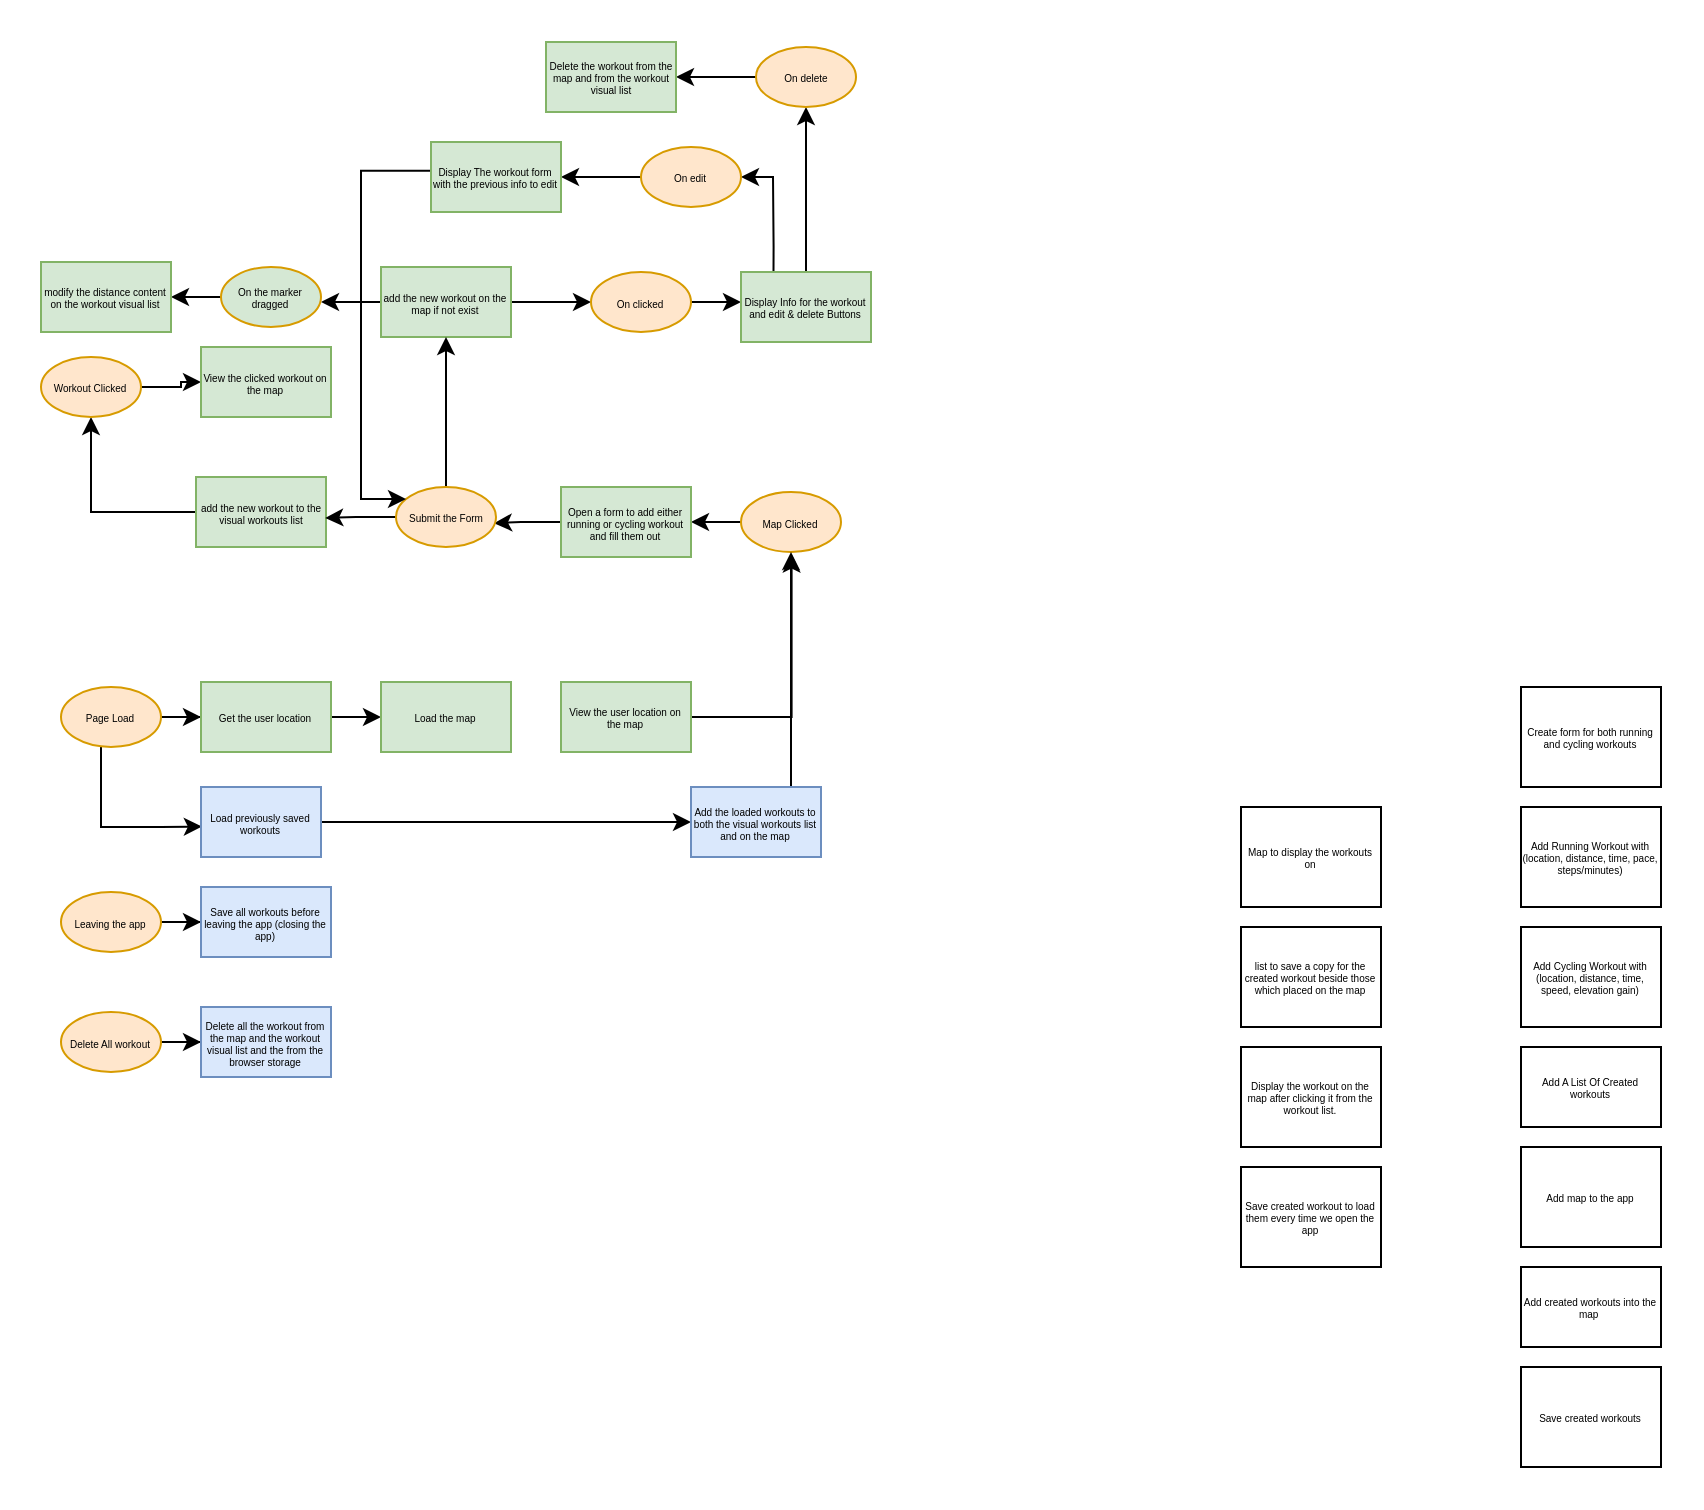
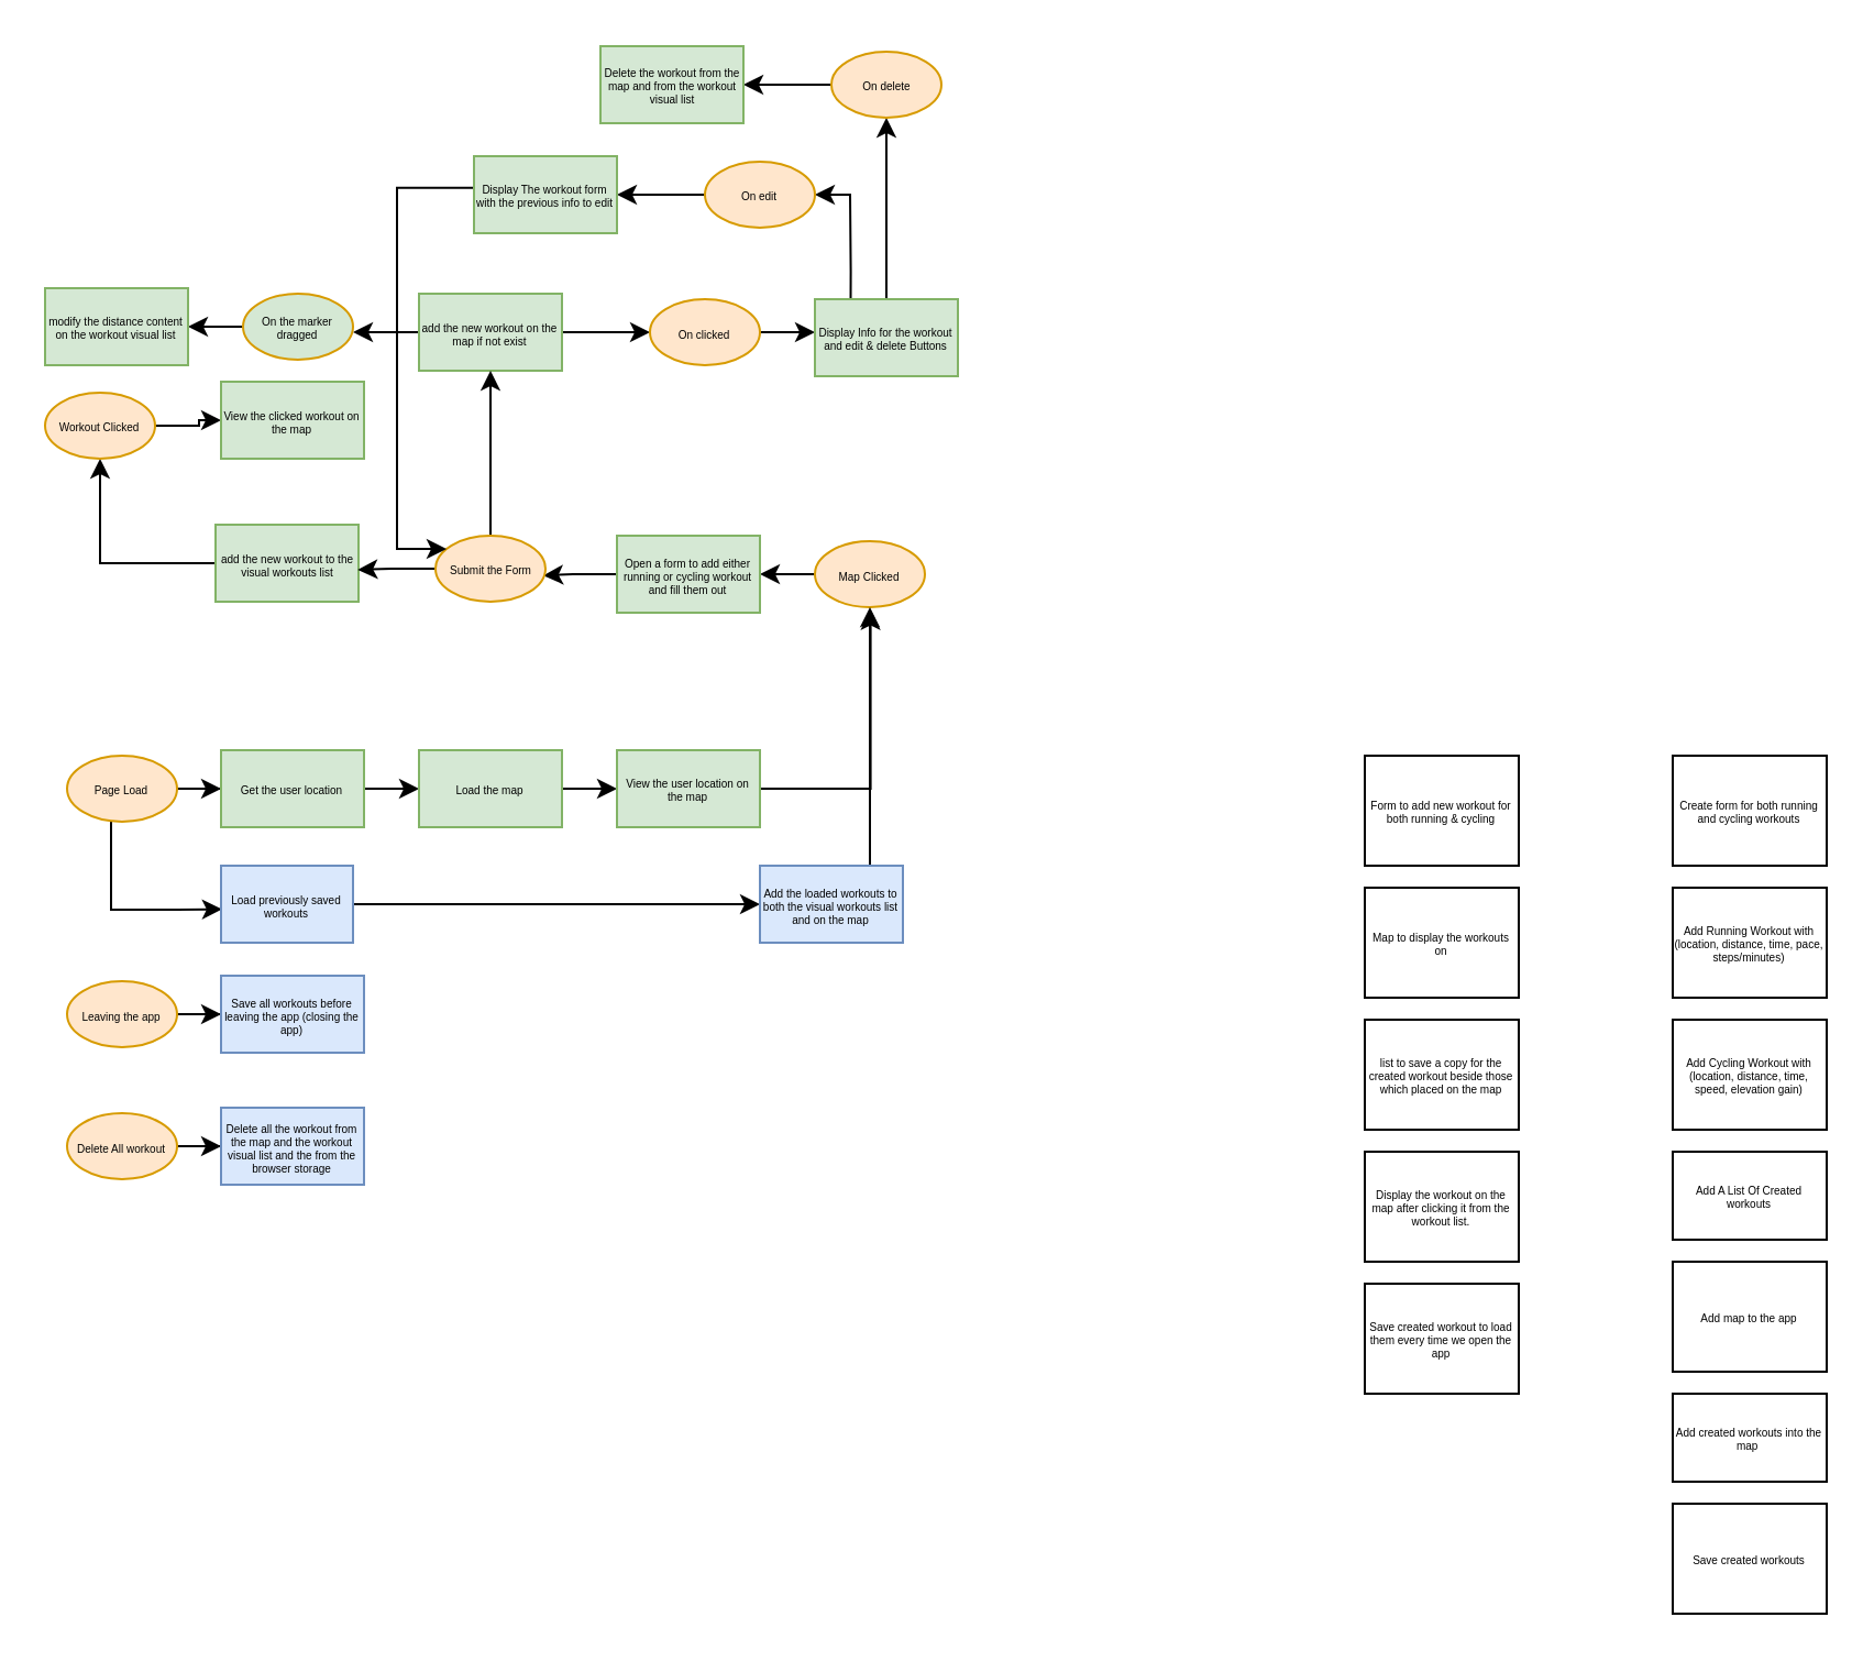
  <mxCell id="0" />
  <mxCell id="1" parent="0" />
  <mxCell id="2" value="Add Running Workout with (location, distance, time, pace, steps/minutes)" style="rounded=0;whiteSpace=wrap;html=1;fontSize=5;" parent="1" vertex="1"><mxGeometry x="760" y="403" width="70" height="50" as="geometry" /></mxCell>
  <mxCell id="3" value="Add Cycling Workout with (location, distance, time, speed, elevation gain)" style="rounded=0;whiteSpace=wrap;html=1;fontSize=5;" parent="1" vertex="1"><mxGeometry x="760" y="463" width="70" height="50" as="geometry" /></mxCell>
  <mxCell id="4" value="Add A List Of Created workouts" style="rounded=0;whiteSpace=wrap;html=1;fontSize=5;" parent="1" vertex="1"><mxGeometry x="760" y="523" width="70" height="40" as="geometry" /></mxCell>
  <mxCell id="5" value="Add created workouts into the map&amp;nbsp;" style="rounded=0;whiteSpace=wrap;html=1;fontSize=5;" parent="1" vertex="1"><mxGeometry x="760" y="633" width="70" height="40" as="geometry" /></mxCell>
  <mxCell id="6" value="Save created workouts" style="rounded=0;whiteSpace=wrap;html=1;fontSize=5;" parent="1" vertex="1"><mxGeometry x="760" y="683" width="70" height="50" as="geometry" /></mxCell>
  <mxCell id="7" value="Add map to the app" style="rounded=0;whiteSpace=wrap;html=1;fontSize=5;" parent="1" vertex="1"><mxGeometry x="760" y="573" width="70" height="50" as="geometry" /></mxCell>
  <mxCell id="8" value="Create form for both running and cycling workouts" style="rounded=0;whiteSpace=wrap;html=1;fontSize=5;" parent="1" vertex="1"><mxGeometry x="760" y="343" width="70" height="50" as="geometry" /></mxCell>
  <mxCell id="9" value="Map to display the workouts on" style="rounded=0;whiteSpace=wrap;html=1;fontSize=5;" parent="1" vertex="1"><mxGeometry x="620" y="403" width="70" height="50" as="geometry" /></mxCell>
+ <mxCell id="10" value="Form to add new workout for both running &amp;amp; cycling" style="rounded=0;whiteSpace=wrap;html=1;fontSize=5;" parent="1" vertex="1"><mxGeometry x="620" y="343" width="70" height="50" as="geometry" /></mxCell>
  <mxCell id="11" value="list to save a copy for the created workout beside those which placed on the map" style="rounded=0;whiteSpace=wrap;html=1;fontSize=5;" parent="1" vertex="1"><mxGeometry x="620" y="463" width="70" height="50" as="geometry" /></mxCell>
  <mxCell id="12" value="Save created workout to load them every time we open the app" style="rounded=0;whiteSpace=wrap;html=1;fontSize=5;" parent="1" vertex="1"><mxGeometry x="620" y="583" width="70" height="50" as="geometry" /></mxCell>
  <mxCell id="13" value="Display the workout on the map after clicking it from the workout list." style="rounded=0;whiteSpace=wrap;html=1;fontSize=5;" parent="1" vertex="1"><mxGeometry x="620" y="523" width="70" height="50" as="geometry" /></mxCell>
  <mxCell id="14" value="" style="edgeStyle=orthogonalEdgeStyle;rounded=0;orthogonalLoop=1;jettySize=auto;html=1;fontSize=5;" parent="1" source="16" target="18" edge="1"><mxGeometry relative="1" as="geometry" /></mxCell>
  <mxCell id="15" style="edgeStyle=orthogonalEdgeStyle;rounded=0;orthogonalLoop=1;jettySize=auto;html=1;entryX=0.007;entryY=0.566;entryDx=0;entryDy=0;entryPerimeter=0;fontSize=5;" parent="1" source="16" target="36" edge="1"><mxGeometry relative="1" as="geometry"><Array as="points"><mxPoint x="50" y="413" /><mxPoint x="80" y="413" /></Array></mxGeometry></mxCell>
  <mxCell id="16" value="Page Load" style="ellipse;whiteSpace=wrap;html=1;fontSize=5;fillColor=#ffe6cc;strokeColor=#d79b00;" parent="1" vertex="1"><mxGeometry x="30" y="343" width="50" height="30" as="geometry" /></mxCell>
  <mxCell id="17" style="edgeStyle=orthogonalEdgeStyle;rounded=0;orthogonalLoop=1;jettySize=auto;html=1;exitX=1;exitY=0.5;exitDx=0;exitDy=0;entryX=0;entryY=0.5;entryDx=0;entryDy=0;fontSize=5;" parent="1" source="18" target="20" edge="1"><mxGeometry relative="1" as="geometry" /></mxCell>
  <mxCell id="18" value="Get the user location" style="whiteSpace=wrap;html=1;fontSize=5;fillColor=#d5e8d4;strokeColor=#82b366;" parent="1" vertex="1"><mxGeometry x="100" y="340.5" width="65" height="35" as="geometry" /></mxCell>
+ <mxCell id="19" style="edgeStyle=orthogonalEdgeStyle;rounded=0;orthogonalLoop=1;jettySize=auto;html=1;exitX=1;exitY=0.5;exitDx=0;exitDy=0;fontSize=5;" parent="1" source="20" target="22" edge="1"><mxGeometry relative="1" as="geometry" /></mxCell>
  <mxCell id="20" value="Load the map" style="whiteSpace=wrap;html=1;fontSize=5;fillColor=#d5e8d4;strokeColor=#82b366;" parent="1" vertex="1"><mxGeometry x="190" y="340.5" width="65" height="35" as="geometry" /></mxCell>
  <mxCell id="21" style="edgeStyle=orthogonalEdgeStyle;rounded=0;orthogonalLoop=1;jettySize=auto;html=1;entryX=0.506;entryY=1.043;entryDx=0;entryDy=0;entryPerimeter=0;fontSize=5;" parent="1" source="22" target="24" edge="1"><mxGeometry relative="1" as="geometry" /></mxCell>
  <mxCell id="22" value="View the user location on the map" style="whiteSpace=wrap;html=1;fontSize=5;fillColor=#d5e8d4;strokeColor=#82b366;" parent="1" vertex="1"><mxGeometry x="280" y="340.5" width="65" height="35" as="geometry" /></mxCell>
  <mxCell id="23" style="edgeStyle=orthogonalEdgeStyle;rounded=0;orthogonalLoop=1;jettySize=auto;html=1;fontSize=5;" parent="1" source="24" target="26" edge="1"><mxGeometry relative="1" as="geometry" /></mxCell>
  <mxCell id="24" value="Map Clicked" style="ellipse;whiteSpace=wrap;html=1;fontSize=5;fillColor=#ffe6cc;strokeColor=#d79b00;" parent="1" vertex="1"><mxGeometry x="370" y="245.5" width="50" height="30" as="geometry" /></mxCell>
  <mxCell id="25" style="edgeStyle=orthogonalEdgeStyle;rounded=0;orthogonalLoop=1;jettySize=auto;html=1;entryX=0.98;entryY=0.605;entryDx=0;entryDy=0;entryPerimeter=0;fontSize=5;" parent="1" source="26" target="44" edge="1"><mxGeometry relative="1" as="geometry" /></mxCell>
  <mxCell id="26" value="Open a form to add either running or cycling workout and fill them out" style="whiteSpace=wrap;html=1;fontSize=5;fillColor=#d5e8d4;strokeColor=#82b366;" parent="1" vertex="1"><mxGeometry x="280" y="243" width="65" height="35" as="geometry" /></mxCell>
  <mxCell id="27" style="edgeStyle=orthogonalEdgeStyle;rounded=0;orthogonalLoop=1;jettySize=auto;html=1;exitX=1;exitY=0.5;exitDx=0;exitDy=0;" parent="1" source="29" target="46" edge="1"><mxGeometry relative="1" as="geometry" /></mxCell>
  <mxCell id="28" style="edgeStyle=orthogonalEdgeStyle;rounded=0;orthogonalLoop=1;jettySize=auto;html=1;entryX=1;entryY=0.583;entryDx=0;entryDy=0;entryPerimeter=0;" parent="1" source="29" target="58" edge="1"><mxGeometry relative="1" as="geometry" /></mxCell>
  <mxCell id="29" value="add the new workout on the map if not exist" style="whiteSpace=wrap;html=1;fontSize=5;fillColor=#d5e8d4;strokeColor=#82b366;" parent="1" vertex="1"><mxGeometry x="190" y="133" width="65" height="35" as="geometry" /></mxCell>
  <mxCell id="30" style="edgeStyle=orthogonalEdgeStyle;rounded=0;orthogonalLoop=1;jettySize=auto;html=1;entryX=0.5;entryY=1;entryDx=0;entryDy=0;fontSize=5;" parent="1" source="31" target="40" edge="1"><mxGeometry relative="1" as="geometry" /></mxCell>
  <mxCell id="31" value="add the new workout to the visual workouts list" style="whiteSpace=wrap;html=1;fontSize=5;fillColor=#d5e8d4;strokeColor=#82b366;" parent="1" vertex="1"><mxGeometry x="97.5" y="238" width="65" height="35" as="geometry" /></mxCell>
  <mxCell id="32" value="" style="edgeStyle=orthogonalEdgeStyle;rounded=0;orthogonalLoop=1;jettySize=auto;html=1;fontSize=5;" parent="1" source="33" target="34" edge="1"><mxGeometry relative="1" as="geometry" /></mxCell>
  <mxCell id="33" value="Leaving the app" style="ellipse;whiteSpace=wrap;html=1;fontSize=5;fillColor=#ffe6cc;strokeColor=#d79b00;" parent="1" vertex="1"><mxGeometry x="30" y="445.5" width="50" height="30" as="geometry" /></mxCell>
  <mxCell id="34" value="Save all workouts before leaving the app (closing the app)" style="whiteSpace=wrap;html=1;fontSize=5;fillColor=#dae8fc;strokeColor=#6c8ebf;" parent="1" vertex="1"><mxGeometry x="100" y="443" width="65" height="35" as="geometry" /></mxCell>
  <mxCell id="35" style="edgeStyle=orthogonalEdgeStyle;rounded=0;orthogonalLoop=1;jettySize=auto;html=1;entryX=0;entryY=0.5;entryDx=0;entryDy=0;fontSize=5;" parent="1" source="36" target="38" edge="1"><mxGeometry relative="1" as="geometry" /></mxCell>
  <mxCell id="36" value="Load previously saved workouts" style="whiteSpace=wrap;html=1;fontSize=5;fillColor=#dae8fc;strokeColor=#6c8ebf;" parent="1" vertex="1"><mxGeometry x="100" y="393" width="60" height="35" as="geometry" /></mxCell>
  <mxCell id="37" style="edgeStyle=orthogonalEdgeStyle;rounded=0;orthogonalLoop=1;jettySize=auto;html=1;entryX=0.5;entryY=1;entryDx=0;entryDy=0;fontSize=5;" parent="1" source="38" target="24" edge="1"><mxGeometry relative="1" as="geometry"><Array as="points"><mxPoint x="395" y="333" /><mxPoint x="395" y="333" /></Array></mxGeometry></mxCell>
  <mxCell id="38" value="Add the loaded workouts to both the visual workouts list and on the map" style="whiteSpace=wrap;html=1;fontSize=5;fillColor=#dae8fc;strokeColor=#6c8ebf;" parent="1" vertex="1"><mxGeometry x="345" y="393" width="65" height="35" as="geometry" /></mxCell>
  <mxCell id="39" style="edgeStyle=orthogonalEdgeStyle;rounded=0;orthogonalLoop=1;jettySize=auto;html=1;entryX=0;entryY=0.5;entryDx=0;entryDy=0;fontSize=5;" parent="1" source="40" target="41" edge="1"><mxGeometry relative="1" as="geometry" /></mxCell>
  <mxCell id="40" value="Workout Clicked" style="ellipse;whiteSpace=wrap;html=1;fontSize=5;fillColor=#ffe6cc;strokeColor=#d79b00;" parent="1" vertex="1"><mxGeometry x="20" y="178" width="50" height="30" as="geometry" /></mxCell>
  <mxCell id="41" value="View the clicked workout on the map" style="whiteSpace=wrap;html=1;fontSize=5;fillColor=#d5e8d4;strokeColor=#82b366;" parent="1" vertex="1"><mxGeometry x="100" y="173" width="65" height="35" as="geometry" /></mxCell>
  <mxCell id="42" style="edgeStyle=orthogonalEdgeStyle;rounded=0;orthogonalLoop=1;jettySize=auto;html=1;entryX=0.5;entryY=1;entryDx=0;entryDy=0;" parent="1" source="44" target="29" edge="1"><mxGeometry relative="1" as="geometry" /></mxCell>
  <mxCell id="43" style="edgeStyle=orthogonalEdgeStyle;rounded=0;orthogonalLoop=1;jettySize=auto;html=1;entryX=0.994;entryY=0.585;entryDx=0;entryDy=0;entryPerimeter=0;" parent="1" source="44" target="31" edge="1"><mxGeometry relative="1" as="geometry" /></mxCell>
  <mxCell id="44" value="Submit the Form" style="ellipse;whiteSpace=wrap;html=1;fontSize=5;fillColor=#ffe6cc;strokeColor=#d79b00;" parent="1" vertex="1"><mxGeometry x="197.5" y="243" width="50" height="30" as="geometry" /></mxCell>
  <mxCell id="45" style="edgeStyle=orthogonalEdgeStyle;rounded=0;orthogonalLoop=1;jettySize=auto;html=1;exitX=1;exitY=0.5;exitDx=0;exitDy=0;entryX=0;entryY=0.433;entryDx=0;entryDy=0;entryPerimeter=0;" parent="1" source="46" target="49" edge="1"><mxGeometry relative="1" as="geometry" /></mxCell>
  <mxCell id="46" value="On clicked" style="ellipse;whiteSpace=wrap;html=1;fontSize=5;fillColor=#ffe6cc;strokeColor=#d79b00;" parent="1" vertex="1"><mxGeometry x="295" y="135.5" width="50" height="30" as="geometry" /></mxCell>
  <mxCell id="47" style="edgeStyle=orthogonalEdgeStyle;rounded=0;orthogonalLoop=1;jettySize=auto;html=1;exitX=0.5;exitY=0;exitDx=0;exitDy=0;entryX=0.5;entryY=1;entryDx=0;entryDy=0;" parent="1" source="49" target="53" edge="1"><mxGeometry relative="1" as="geometry" /></mxCell>
  <mxCell id="48" style="edgeStyle=orthogonalEdgeStyle;rounded=0;orthogonalLoop=1;jettySize=auto;html=1;exitX=0.25;exitY=0;exitDx=0;exitDy=0;entryX=1;entryY=0.5;entryDx=0;entryDy=0;" parent="1" source="49" target="51" edge="1"><mxGeometry relative="1" as="geometry"><Array as="points"><mxPoint x="386" y="123" /><mxPoint x="386" y="88" /></Array></mxGeometry></mxCell>
  <mxCell id="49" value="Display Info for the workout and edit &amp;amp; delete Buttons" style="whiteSpace=wrap;html=1;fontSize=5;fillColor=#d5e8d4;strokeColor=#82b366;" parent="1" vertex="1"><mxGeometry x="370" y="135.5" width="65" height="35" as="geometry" /></mxCell>
  <mxCell id="50" style="edgeStyle=orthogonalEdgeStyle;rounded=0;orthogonalLoop=1;jettySize=auto;html=1;entryX=1;entryY=0.5;entryDx=0;entryDy=0;" parent="1" source="51" target="55" edge="1"><mxGeometry relative="1" as="geometry" /></mxCell>
  <mxCell id="51" value="On edit" style="ellipse;whiteSpace=wrap;html=1;fontSize=5;fillColor=#ffe6cc;strokeColor=#d79b00;" parent="1" vertex="1"><mxGeometry x="320" y="73" width="50" height="30" as="geometry" /></mxCell>
  <mxCell id="52" style="edgeStyle=orthogonalEdgeStyle;rounded=0;orthogonalLoop=1;jettySize=auto;html=1;" parent="1" source="53" target="56" edge="1"><mxGeometry relative="1" as="geometry" /></mxCell>
  <mxCell id="53" value="On delete" style="ellipse;whiteSpace=wrap;html=1;fontSize=5;fillColor=#ffe6cc;strokeColor=#d79b00;" parent="1" vertex="1"><mxGeometry x="377.5" y="23" width="50" height="30" as="geometry" /></mxCell>
  <mxCell id="54" style="edgeStyle=orthogonalEdgeStyle;rounded=0;orthogonalLoop=1;jettySize=auto;html=1;exitX=-0.001;exitY=0.41;exitDx=0;exitDy=0;exitPerimeter=0;" parent="1" source="55" target="44" edge="1"><mxGeometry relative="1" as="geometry"><Array as="points"><mxPoint x="180" y="85" /><mxPoint x="180" y="249" /></Array></mxGeometry></mxCell>
  <mxCell id="55" value="Display The workout form with the previous info to edit" style="whiteSpace=wrap;html=1;fontSize=5;fillColor=#d5e8d4;strokeColor=#82b366;" parent="1" vertex="1"><mxGeometry x="215" y="70.5" width="65" height="35" as="geometry" /></mxCell>
  <mxCell id="56" value="Delete the workout from the map and from the workout visual list" style="whiteSpace=wrap;html=1;fontSize=5;fillColor=#d5e8d4;strokeColor=#82b366;" parent="1" vertex="1"><mxGeometry x="272.5" y="20.5" width="65" height="35" as="geometry" /></mxCell>
  <mxCell id="57" style="edgeStyle=orthogonalEdgeStyle;rounded=0;orthogonalLoop=1;jettySize=auto;html=1;entryX=1;entryY=0.5;entryDx=0;entryDy=0;" parent="1" source="58" target="59" edge="1"><mxGeometry relative="1" as="geometry" /></mxCell>
  <mxCell id="58" value="On the marker dragged" style="ellipse;whiteSpace=wrap;html=1;fontSize=5;fillColor=#d5e8d4;strokeColor=#d79b00;" parent="1" vertex="1"><mxGeometry x="110" y="133" width="50" height="30" as="geometry" /></mxCell>
  <mxCell id="59" value="modify the distance content on the workout visual list" style="whiteSpace=wrap;html=1;fontSize=5;fillColor=#d5e8d4;strokeColor=#82b366;" parent="1" vertex="1"><mxGeometry x="20" y="130.5" width="65" height="35" as="geometry" /></mxCell>
  <mxCell id="60" value="" style="edgeStyle=orthogonalEdgeStyle;rounded=0;orthogonalLoop=1;jettySize=auto;html=1;fontSize=5;" parent="1" source="61" target="62" edge="1"><mxGeometry relative="1" as="geometry" /></mxCell>
  <mxCell id="61" value="Delete All workout" style="ellipse;whiteSpace=wrap;html=1;fontSize=5;fillColor=#ffe6cc;strokeColor=#d79b00;" parent="1" vertex="1"><mxGeometry x="30" y="505.5" width="50" height="30" as="geometry" /></mxCell>
  <mxCell id="62" value="Delete all the workout from the map and the workout visual list and the from the browser storage" style="whiteSpace=wrap;html=1;fontSize=5;fillColor=#dae8fc;strokeColor=#6c8ebf;" parent="1" vertex="1"><mxGeometry x="100" y="503" width="65" height="35" as="geometry" /></mxCell>
